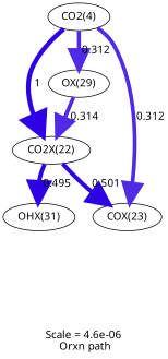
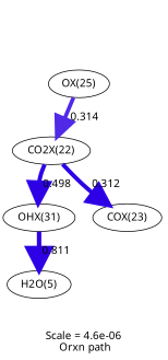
  digraph {
    fontname="Noto Sans"
    label="Scale = 4.6e-06\l Orxn path"
    node [fontname="Noto Sans"]
    edge [arrowsize=2.56 color="0.7, 0.812, 0.9" fontname="Noto Sans" penwidth=5.12]
-   n1 [label="CO2(4)"]
    n2 [label="CO2X(22)"]
    n3 [label="COX(23)"]
-   n4 [label="OX(29)"]
+   n4 [label="OX(25)"]
    n5 [label="OHX(31)"]
-   n1 -> n2 [arrowsize=3 color="0.7, 1.5, 0.9" label=" 1" penwidth=6]
-   n1 -> n3 [label=" 0.312"]
-   n1 -> n4 [label=" 0.312"]
-   n2 -> n3 [arrowsize=2.74 color="0.7, 1, 0.9" label=" 0.501" penwidth=5.48]
-   n2 -> n5 [arrowsize=2.74 color="0.7, 0.998, 0.9" label=" 0.495" penwidth=5.47]
+   n6 [label="H2O(5)"]
+   n2 -> n3 [arrowsize=2.74 color="0.7, 1, 0.9" label=" 0.312" penwidth=5.48]
+   n2 -> n5 [arrowsize=2.74 color="0.7, 0.998, 0.9" label=" 0.498" penwidth=5.47]
    n4 -> n2 [color="0.7, 0.814, 0.9" label=" 0.314" penwidth=5.13]
+   n5 -> n6 [arrowsize=2.92 color="0.7, 1.31, 0.9" label=" 0.811" penwidth=5.84]
  }
